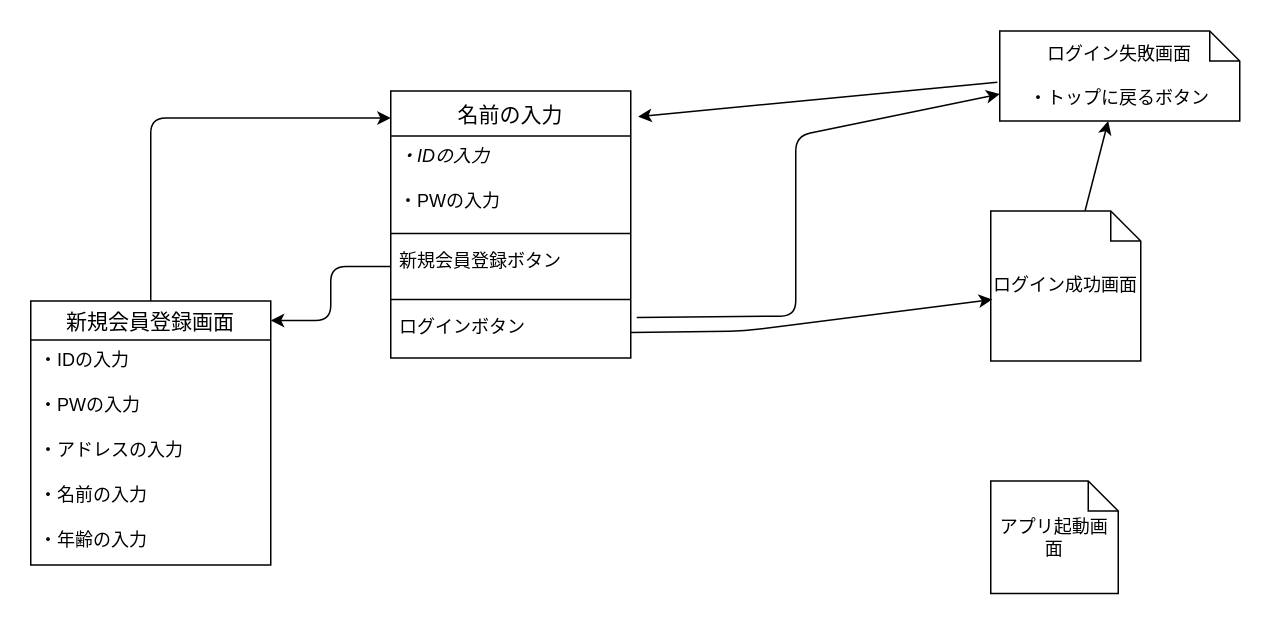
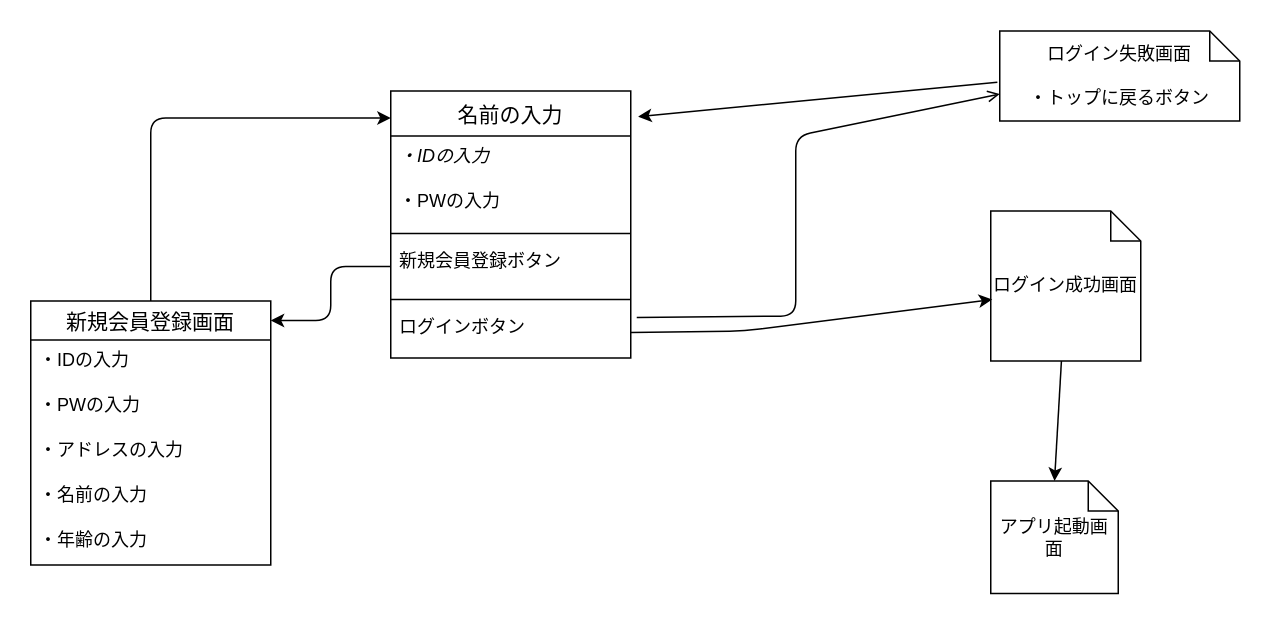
  <mxCell id="0" />
  <mxCell id="1" parent="0" />
  <mxCell id="2" value="アプリ起動画面" style="shape=note;size=20;whiteSpace=wrap;html=1;" parent="1" vertex="1"><mxGeometry x="660" y="320" width="85" height="75" as="geometry" /></mxCell>
- <mxCell id="3" style="edgeStyle=none;html=1;" edge="1" parent="1" source="4" target="22"><mxGeometry relative="1" as="geometry" /></mxCell>
+ <mxCell id="3" style="edgeStyle=none;html=1;entryX=0.5;entryY=0;entryDx=0;entryDy=0;entryPerimeter=0;" edge="1" parent="1" source="4" target="2"><mxGeometry relative="1" as="geometry" /></mxCell>
  <mxCell id="4" value="ログイン成功画面" style="shape=note;size=20;whiteSpace=wrap;html=1;" parent="1" vertex="1"><mxGeometry x="660" y="140" width="100" height="100" as="geometry" /></mxCell>
  <mxCell id="5" value="" style="endArrow=classic;html=1;exitX=1;exitY=0.5;exitDx=0;exitDy=0;entryX=0.01;entryY=0.59;entryDx=0;entryDy=0;entryPerimeter=0;" edge="1" parent="1" source="14" target="4"><mxGeometry width="50" height="50" relative="1" as="geometry"><mxPoint x="440" y="200" as="sourcePoint" /><mxPoint x="650" y="220" as="targetPoint" /><Array as="points"><mxPoint x="496" y="220" /></Array></mxGeometry></mxCell>
  <mxCell id="6" value="" style="endArrow=classic;html=1;exitX=0;exitY=0.5;exitDx=0;exitDy=0;" edge="1" parent="1" source="12"><mxGeometry width="50" height="50" relative="1" as="geometry"><mxPoint x="290" y="230" as="sourcePoint" /><mxPoint x="180" y="213" as="targetPoint" /><Array as="points"><mxPoint x="220" y="177" /><mxPoint x="220" y="213" /></Array></mxGeometry></mxCell>
  <mxCell id="7" value="" style="endArrow=classic;html=1;entryX=0;entryY=0.101;entryDx=0;entryDy=0;exitX=0.5;exitY=0;exitDx=0;exitDy=0;entryPerimeter=0;" edge="1" parent="1" source="15" target="8"><mxGeometry width="50" height="50" relative="1" as="geometry"><mxPoint x="120" y="200" as="sourcePoint" /><mxPoint x="260" y="77" as="targetPoint" /><Array as="points"><mxPoint x="100" y="78" /></Array></mxGeometry></mxCell>
  <mxCell id="8" value="名前の入力" style="swimlane;fontStyle=0;childLayout=stackLayout;horizontal=1;startSize=30;horizontalStack=0;resizeParent=1;resizeParentMax=0;resizeLast=0;collapsible=1;marginBottom=0;align=center;fontSize=14;" vertex="1" parent="1"><mxGeometry x="260" y="60" width="160" height="178" as="geometry"><mxRectangle x="220" y="280" width="120" height="30" as="alternateBounds" /></mxGeometry></mxCell>
  <mxCell id="9" value="・IDの入力" style="text;strokeColor=none;fillColor=none;spacingLeft=4;spacingRight=4;overflow=hidden;rotatable=0;points=[[0,0.5],[1,0.5]];portConstraint=eastwest;fontSize=12;fontStyle=2" vertex="1" parent="8"><mxGeometry y="30" width="160" height="30" as="geometry" /></mxCell>
  <mxCell id="10" value="・PWの入力" style="text;strokeColor=none;fillColor=none;spacingLeft=4;spacingRight=4;overflow=hidden;rotatable=0;points=[[0,0.5],[1,0.5]];portConstraint=eastwest;fontSize=12;" vertex="1" parent="8"><mxGeometry y="60" width="160" height="30" as="geometry" /></mxCell>
  <mxCell id="11" value="" style="line;strokeWidth=1;rotatable=0;dashed=0;labelPosition=right;align=left;verticalAlign=middle;spacingTop=0;spacingLeft=6;points=[];portConstraint=eastwest;" vertex="1" parent="8"><mxGeometry y="90" width="160" height="10" as="geometry" /></mxCell>
  <mxCell id="12" value="新規会員登録ボタン&#10;" style="text;strokeColor=none;fillColor=none;spacingLeft=4;spacingRight=4;overflow=hidden;rotatable=0;points=[[0,0.5],[1,0.5]];portConstraint=eastwest;fontSize=12;" vertex="1" parent="8"><mxGeometry y="100" width="160" height="34" as="geometry" /></mxCell>
  <mxCell id="13" value="" style="line;strokeWidth=1;rotatable=0;dashed=0;labelPosition=right;align=left;verticalAlign=middle;spacingTop=0;spacingLeft=6;points=[];portConstraint=eastwest;" vertex="1" parent="8"><mxGeometry y="134" width="160" height="10" as="geometry" /></mxCell>
  <mxCell id="14" value="ログインボタン" style="text;strokeColor=none;fillColor=none;spacingLeft=4;spacingRight=4;overflow=hidden;rotatable=0;points=[[0,0.5],[1,0.5]];portConstraint=eastwest;fontSize=12;" vertex="1" parent="8"><mxGeometry y="144" width="160" height="34" as="geometry" /></mxCell>
  <mxCell id="15" value="新規会員登録画面" style="swimlane;fontStyle=0;childLayout=stackLayout;horizontal=1;startSize=26;horizontalStack=0;resizeParent=1;resizeParentMax=0;resizeLast=0;collapsible=1;marginBottom=0;align=center;fontSize=14;" vertex="1" parent="1"><mxGeometry x="20" y="200" width="160" height="176" as="geometry" /></mxCell>
  <mxCell id="16" value="・IDの入力" style="text;strokeColor=none;fillColor=none;spacingLeft=4;spacingRight=4;overflow=hidden;rotatable=0;points=[[0,0.5],[1,0.5]];portConstraint=eastwest;fontSize=12;" vertex="1" parent="15"><mxGeometry y="26" width="160" height="30" as="geometry" /></mxCell>
  <mxCell id="17" value="・PWの入力" style="text;strokeColor=none;fillColor=none;spacingLeft=4;spacingRight=4;overflow=hidden;rotatable=0;points=[[0,0.5],[1,0.5]];portConstraint=eastwest;fontSize=12;" vertex="1" parent="15"><mxGeometry y="56" width="160" height="30" as="geometry" /></mxCell>
  <mxCell id="18" value="・アドレスの入力" style="text;strokeColor=none;fillColor=none;spacingLeft=4;spacingRight=4;overflow=hidden;rotatable=0;points=[[0,0.5],[1,0.5]];portConstraint=eastwest;fontSize=12;" vertex="1" parent="15"><mxGeometry y="86" width="160" height="30" as="geometry" /></mxCell>
  <mxCell id="19" value="・名前の入力" style="text;strokeColor=none;fillColor=none;spacingLeft=4;spacingRight=4;overflow=hidden;rotatable=0;points=[[0,0.5],[1,0.5]];portConstraint=eastwest;fontSize=12;" vertex="1" parent="15"><mxGeometry y="116" width="160" height="30" as="geometry" /></mxCell>
  <mxCell id="20" value="・年齢の入力" style="text;strokeColor=none;fillColor=none;spacingLeft=4;spacingRight=4;overflow=hidden;rotatable=0;points=[[0,0.5],[1,0.5]];portConstraint=eastwest;fontSize=12;" vertex="1" parent="15"><mxGeometry y="146" width="160" height="30" as="geometry" /></mxCell>
  <mxCell id="21" style="edgeStyle=none;html=1;entryX=1.031;entryY=0.096;entryDx=0;entryDy=0;entryPerimeter=0;exitX=-0.01;exitY=0.57;exitDx=0;exitDy=0;exitPerimeter=0;" edge="1" parent="1" source="22" target="8"><mxGeometry relative="1" as="geometry" /></mxCell>
  <mxCell id="22" value="ログイン失敗画面&lt;br&gt;&lt;br&gt;・トップに戻るボタン" style="shape=note;size=20;whiteSpace=wrap;html=1;" vertex="1" parent="1"><mxGeometry x="666" y="20" width="160" height="60" as="geometry" /></mxCell>
- <mxCell id="23" style="edgeStyle=none;html=1;entryX=0;entryY=0.7;entryDx=0;entryDy=0;entryPerimeter=0;exitX=1.025;exitY=0.206;exitDx=0;exitDy=0;exitPerimeter=0;" edge="1" parent="1" source="14" target="22"><mxGeometry relative="1" as="geometry"><Array as="points"><mxPoint x="530" y="210" /><mxPoint x="530" y="90" /></Array></mxGeometry></mxCell>
+ <mxCell id="23" style="edgeStyle=none;html=1;entryX=0;entryY=0.7;entryDx=0;entryDy=0;entryPerimeter=0;exitX=1.025;exitY=0.206;exitDx=0;exitDy=0;exitPerimeter=0;endArrow=open;" edge="1" parent="1" source="14" target="22"><mxGeometry relative="1" as="geometry"><Array as="points"><mxPoint x="530" y="210" /><mxPoint x="530" y="90" /></Array></mxGeometry></mxCell>
